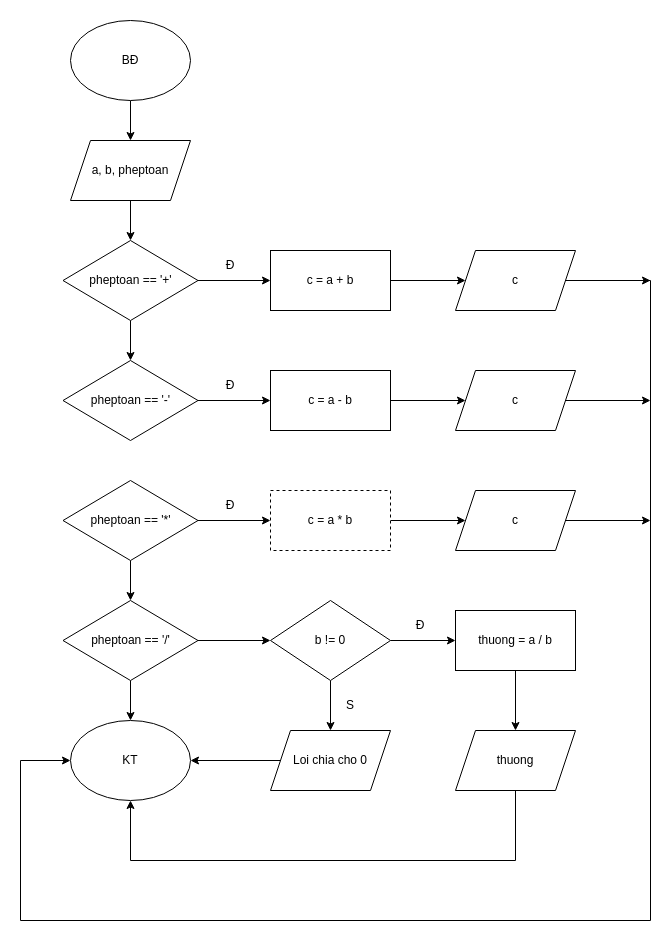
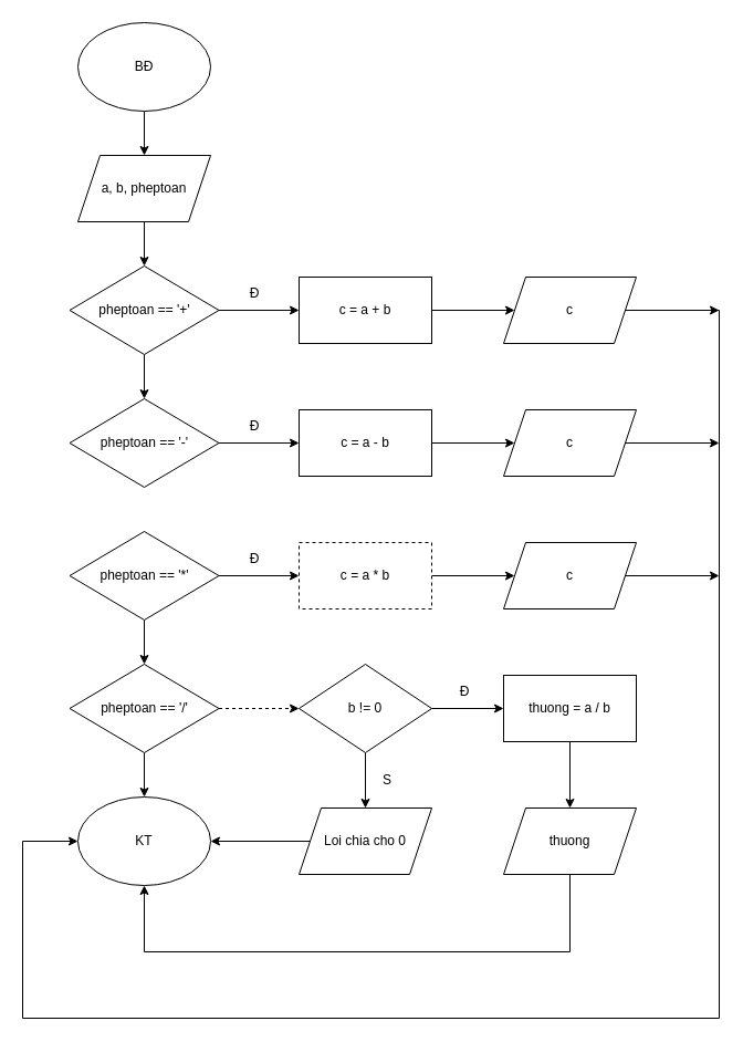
  <mxCell id="0" />
  <mxCell id="1" parent="0" />
  <mxCell id="2" style="edgeStyle=orthogonalEdgeStyle;rounded=0;orthogonalLoop=1;jettySize=auto;html=1;exitX=0.5;exitY=1;exitDx=0;exitDy=0;entryX=0.5;entryY=0;entryDx=0;entryDy=0;" parent="1" source="3" target="5" edge="1"><mxGeometry relative="1" as="geometry" /></mxCell>
  <mxCell id="3" value="BĐ" style="ellipse;whiteSpace=wrap;html=1;" parent="1" vertex="1"><mxGeometry x="70" y="20" width="120" height="80" as="geometry" /></mxCell>
  <mxCell id="4" style="edgeStyle=orthogonalEdgeStyle;rounded=0;orthogonalLoop=1;jettySize=auto;html=1;exitX=0.5;exitY=1;exitDx=0;exitDy=0;entryX=0.5;entryY=0;entryDx=0;entryDy=0;" parent="1" source="5" target="8" edge="1"><mxGeometry relative="1" as="geometry" /></mxCell>
  <mxCell id="5" value="a, b, pheptoan" style="shape=parallelogram;perimeter=parallelogramPerimeter;whiteSpace=wrap;html=1;fixedSize=1;" parent="1" vertex="1"><mxGeometry x="70" y="140" width="120" height="60" as="geometry" /></mxCell>
  <mxCell id="6" style="edgeStyle=orthogonalEdgeStyle;rounded=0;orthogonalLoop=1;jettySize=auto;html=1;exitX=0.5;exitY=1;exitDx=0;exitDy=0;entryX=0.5;entryY=0;entryDx=0;entryDy=0;" parent="1" source="8" target="10" edge="1"><mxGeometry relative="1" as="geometry" /></mxCell>
  <mxCell id="7" style="edgeStyle=orthogonalEdgeStyle;rounded=0;orthogonalLoop=1;jettySize=auto;html=1;exitX=1;exitY=0.5;exitDx=0;exitDy=0;entryX=0;entryY=0.5;entryDx=0;entryDy=0;" parent="1" source="8" target="18" edge="1"><mxGeometry relative="1" as="geometry" /></mxCell>
  <mxCell id="8" value="pheptoan == '+'" style="rhombus;whiteSpace=wrap;html=1;" parent="1" vertex="1"><mxGeometry x="62.5" y="240" width="135" height="80" as="geometry" /></mxCell>
  <mxCell id="9" style="edgeStyle=orthogonalEdgeStyle;rounded=0;orthogonalLoop=1;jettySize=auto;html=1;exitX=1;exitY=0.5;exitDx=0;exitDy=0;entryX=0;entryY=0.5;entryDx=0;entryDy=0;" parent="1" source="10" target="20" edge="1"><mxGeometry relative="1" as="geometry" /></mxCell>
  <mxCell id="10" value="pheptoan == '-'" style="rhombus;whiteSpace=wrap;html=1;" parent="1" vertex="1"><mxGeometry x="62.5" y="360" width="135" height="80" as="geometry" /></mxCell>
  <mxCell id="11" style="edgeStyle=orthogonalEdgeStyle;rounded=0;orthogonalLoop=1;jettySize=auto;html=1;exitX=0.5;exitY=1;exitDx=0;exitDy=0;entryX=0.5;entryY=0;entryDx=0;entryDy=0;" parent="1" source="13" target="16" edge="1"><mxGeometry relative="1" as="geometry" /></mxCell>
  <mxCell id="12" style="edgeStyle=orthogonalEdgeStyle;rounded=0;orthogonalLoop=1;jettySize=auto;html=1;exitX=1;exitY=0.5;exitDx=0;exitDy=0;entryX=0;entryY=0.5;entryDx=0;entryDy=0;" parent="1" source="13" target="22" edge="1"><mxGeometry relative="1" as="geometry" /></mxCell>
  <mxCell id="13" value="pheptoan == '*'" style="rhombus;whiteSpace=wrap;html=1;" parent="1" vertex="1"><mxGeometry x="62.5" y="480" width="135" height="80" as="geometry" /></mxCell>
- <mxCell id="14" style="edgeStyle=orthogonalEdgeStyle;rounded=0;orthogonalLoop=1;jettySize=auto;html=1;exitX=1;exitY=0.5;exitDx=0;exitDy=0;entryX=0;entryY=0.5;entryDx=0;entryDy=0;" parent="1" source="16" target="25" edge="1"><mxGeometry relative="1" as="geometry" /></mxCell>
+ <mxCell id="14" style="edgeStyle=orthogonalEdgeStyle;rounded=0;orthogonalLoop=1;jettySize=auto;html=1;exitX=1;exitY=0.5;exitDx=0;exitDy=0;entryX=0;entryY=0.5;entryDx=0;entryDy=0;dashed=1;" parent="1" source="16" target="25" edge="1"><mxGeometry relative="1" as="geometry" /></mxCell>
  <mxCell id="15" style="edgeStyle=orthogonalEdgeStyle;rounded=0;orthogonalLoop=1;jettySize=auto;html=1;exitX=0.5;exitY=1;exitDx=0;exitDy=0;entryX=0.5;entryY=0;entryDx=0;entryDy=0;" parent="1" source="16" target="33" edge="1"><mxGeometry relative="1" as="geometry" /></mxCell>
  <mxCell id="16" value="pheptoan == '/'" style="rhombus;whiteSpace=wrap;html=1;" parent="1" vertex="1"><mxGeometry x="62.5" y="600" width="135" height="80" as="geometry" /></mxCell>
  <mxCell id="17" style="edgeStyle=orthogonalEdgeStyle;rounded=0;orthogonalLoop=1;jettySize=auto;html=1;exitX=1;exitY=0.5;exitDx=0;exitDy=0;entryX=0;entryY=0.5;entryDx=0;entryDy=0;" parent="1" source="18" target="28" edge="1"><mxGeometry relative="1" as="geometry" /></mxCell>
  <mxCell id="18" value="c = a + b" style="rounded=0;whiteSpace=wrap;html=1;" parent="1" vertex="1"><mxGeometry x="270" y="250" width="120" height="60" as="geometry" /></mxCell>
  <mxCell id="19" style="edgeStyle=orthogonalEdgeStyle;rounded=0;orthogonalLoop=1;jettySize=auto;html=1;exitX=1;exitY=0.5;exitDx=0;exitDy=0;entryX=0;entryY=0.5;entryDx=0;entryDy=0;" parent="1" source="20" target="30" edge="1"><mxGeometry relative="1" as="geometry" /></mxCell>
  <mxCell id="20" value="c = a - b" style="rounded=0;whiteSpace=wrap;html=1;" parent="1" vertex="1"><mxGeometry x="270" y="370" width="120" height="60" as="geometry" /></mxCell>
  <mxCell id="21" style="edgeStyle=orthogonalEdgeStyle;rounded=0;orthogonalLoop=1;jettySize=auto;html=1;exitX=1;exitY=0.5;exitDx=0;exitDy=0;entryX=0;entryY=0.5;entryDx=0;entryDy=0;" parent="1" source="22" target="32" edge="1"><mxGeometry relative="1" as="geometry" /></mxCell>
  <mxCell id="22" value="c = a * b" style="rounded=0;whiteSpace=wrap;html=1;dashed=1;" parent="1" vertex="1"><mxGeometry x="270" y="490" width="120" height="60" as="geometry" /></mxCell>
  <mxCell id="23" style="edgeStyle=orthogonalEdgeStyle;rounded=0;orthogonalLoop=1;jettySize=auto;html=1;exitX=0.5;exitY=1;exitDx=0;exitDy=0;entryX=0.5;entryY=0;entryDx=0;entryDy=0;" parent="1" source="25" target="35" edge="1"><mxGeometry relative="1" as="geometry" /></mxCell>
  <mxCell id="24" style="edgeStyle=orthogonalEdgeStyle;rounded=0;orthogonalLoop=1;jettySize=auto;html=1;exitX=1;exitY=0.5;exitDx=0;exitDy=0;entryX=0;entryY=0.5;entryDx=0;entryDy=0;" parent="1" source="25" target="37" edge="1"><mxGeometry relative="1" as="geometry" /></mxCell>
  <mxCell id="25" value="b != 0" style="rhombus;whiteSpace=wrap;html=1;" parent="1" vertex="1"><mxGeometry x="270" y="600" width="120" height="80" as="geometry" /></mxCell>
  <mxCell id="26" style="edgeStyle=orthogonalEdgeStyle;rounded=0;orthogonalLoop=1;jettySize=auto;html=1;exitX=1;exitY=0.5;exitDx=0;exitDy=0;entryX=0;entryY=0.5;entryDx=0;entryDy=0;" parent="1" source="28" target="33" edge="1"><mxGeometry relative="1" as="geometry"><Array as="points"><mxPoint x="650" y="280" /><mxPoint x="650" y="920" /><mxPoint x="20" y="920" /><mxPoint x="20" y="760" /></Array></mxGeometry></mxCell>
  <mxCell id="27" style="edgeStyle=orthogonalEdgeStyle;rounded=0;orthogonalLoop=1;jettySize=auto;html=1;exitX=1;exitY=0.5;exitDx=0;exitDy=0;" parent="1" source="28" edge="1"><mxGeometry relative="1" as="geometry"><mxPoint x="650" y="280" as="targetPoint" /></mxGeometry></mxCell>
  <mxCell id="28" value="c" style="shape=parallelogram;perimeter=parallelogramPerimeter;whiteSpace=wrap;html=1;fixedSize=1;" parent="1" vertex="1"><mxGeometry x="455" y="250" width="120" height="60" as="geometry" /></mxCell>
  <mxCell id="29" style="edgeStyle=orthogonalEdgeStyle;rounded=0;orthogonalLoop=1;jettySize=auto;html=1;exitX=1;exitY=0.5;exitDx=0;exitDy=0;" parent="1" source="30" edge="1"><mxGeometry relative="1" as="geometry"><mxPoint x="650" y="400" as="targetPoint" /></mxGeometry></mxCell>
  <mxCell id="30" value="c" style="shape=parallelogram;perimeter=parallelogramPerimeter;whiteSpace=wrap;html=1;fixedSize=1;" parent="1" vertex="1"><mxGeometry x="455" y="370" width="120" height="60" as="geometry" /></mxCell>
  <mxCell id="31" style="edgeStyle=orthogonalEdgeStyle;rounded=0;orthogonalLoop=1;jettySize=auto;html=1;exitX=1;exitY=0.5;exitDx=0;exitDy=0;" parent="1" source="32" edge="1"><mxGeometry relative="1" as="geometry"><mxPoint x="650" y="520" as="targetPoint" /></mxGeometry></mxCell>
  <mxCell id="32" value="c" style="shape=parallelogram;perimeter=parallelogramPerimeter;whiteSpace=wrap;html=1;fixedSize=1;" parent="1" vertex="1"><mxGeometry x="455" y="490" width="120" height="60" as="geometry" /></mxCell>
  <mxCell id="33" value="KT" style="ellipse;whiteSpace=wrap;html=1;" parent="1" vertex="1"><mxGeometry x="70" y="720" width="120" height="80" as="geometry" /></mxCell>
  <mxCell id="34" style="edgeStyle=orthogonalEdgeStyle;rounded=0;orthogonalLoop=1;jettySize=auto;html=1;exitX=0;exitY=0.5;exitDx=0;exitDy=0;entryX=1;entryY=0.5;entryDx=0;entryDy=0;" parent="1" source="35" target="33" edge="1"><mxGeometry relative="1" as="geometry" /></mxCell>
  <mxCell id="35" value="Loi chia cho 0" style="shape=parallelogram;perimeter=parallelogramPerimeter;whiteSpace=wrap;html=1;fixedSize=1;" parent="1" vertex="1"><mxGeometry x="270" y="730" width="120" height="60" as="geometry" /></mxCell>
  <mxCell id="36" style="edgeStyle=orthogonalEdgeStyle;rounded=0;orthogonalLoop=1;jettySize=auto;html=1;exitX=0.5;exitY=1;exitDx=0;exitDy=0;entryX=0.5;entryY=0;entryDx=0;entryDy=0;" parent="1" source="37" target="39" edge="1"><mxGeometry relative="1" as="geometry" /></mxCell>
  <mxCell id="37" value="thuong = a / b" style="rounded=0;whiteSpace=wrap;html=1;" parent="1" vertex="1"><mxGeometry x="455" y="610" width="120" height="60" as="geometry" /></mxCell>
  <mxCell id="38" style="edgeStyle=orthogonalEdgeStyle;rounded=0;orthogonalLoop=1;jettySize=auto;html=1;exitX=0.5;exitY=1;exitDx=0;exitDy=0;entryX=0.5;entryY=1;entryDx=0;entryDy=0;" parent="1" source="39" target="33" edge="1"><mxGeometry relative="1" as="geometry"><Array as="points"><mxPoint x="515" y="860" /><mxPoint x="130" y="860" /></Array></mxGeometry></mxCell>
  <mxCell id="39" value="thuong" style="shape=parallelogram;perimeter=parallelogramPerimeter;whiteSpace=wrap;html=1;fixedSize=1;" parent="1" vertex="1"><mxGeometry x="455" y="730" width="120" height="60" as="geometry" /></mxCell>
  <mxCell id="40" value="Đ" style="text;html=1;align=center;verticalAlign=middle;whiteSpace=wrap;rounded=0;" parent="1" vertex="1"><mxGeometry x="200" y="250" width="60" height="30" as="geometry" /></mxCell>
  <mxCell id="41" value="Đ" style="text;html=1;align=center;verticalAlign=middle;whiteSpace=wrap;rounded=0;" parent="1" vertex="1"><mxGeometry x="200" y="370" width="60" height="30" as="geometry" /></mxCell>
  <mxCell id="42" value="Đ" style="text;html=1;align=center;verticalAlign=middle;whiteSpace=wrap;rounded=0;" parent="1" vertex="1"><mxGeometry x="200" y="490" width="60" height="30" as="geometry" /></mxCell>
  <mxCell id="43" value="Đ" style="text;html=1;align=center;verticalAlign=middle;whiteSpace=wrap;rounded=0;" parent="1" vertex="1"><mxGeometry x="390" y="610" width="60" height="30" as="geometry" /></mxCell>
  <mxCell id="44" value="S" style="text;html=1;align=center;verticalAlign=middle;whiteSpace=wrap;rounded=0;" parent="1" vertex="1"><mxGeometry x="320" y="690" width="60" height="30" as="geometry" /></mxCell>
